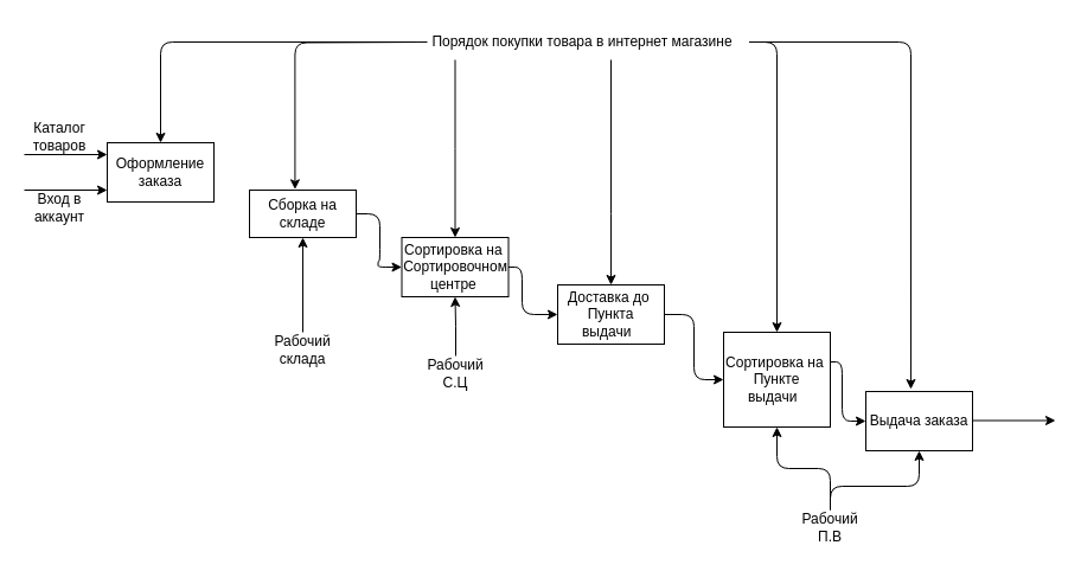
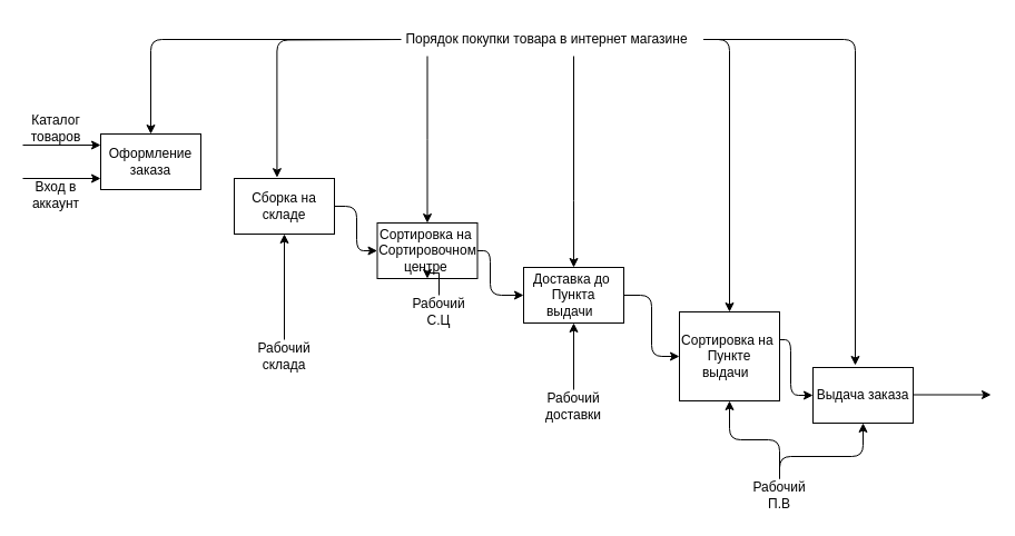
  <mxCell id="0" />
  <mxCell id="1" parent="0" />
  <mxCell id="2" value="Оформление заказа" style="rounded=0;whiteSpace=wrap;html=1;" parent="1" vertex="1"><mxGeometry x="90" y="120" width="90" height="50" as="geometry" /></mxCell>
  <mxCell id="3" value="" style="endArrow=classic;html=1;rounded=0;" parent="1" edge="1"><mxGeometry width="50" height="50" relative="1" as="geometry"><mxPoint x="20" y="130" as="sourcePoint" /><mxPoint x="90" y="130" as="targetPoint" /></mxGeometry></mxCell>
  <mxCell id="4" value="Каталог товаров" style="text;html=1;strokeColor=none;fillColor=none;align=center;verticalAlign=middle;whiteSpace=wrap;rounded=0;" parent="1" vertex="1"><mxGeometry x="20" y="100" width="60" height="30" as="geometry" /></mxCell>
  <mxCell id="5" value="Вход в аккаунт" style="text;html=1;strokeColor=none;fillColor=none;align=center;verticalAlign=middle;whiteSpace=wrap;rounded=0;" parent="1" vertex="1"><mxGeometry x="20" y="160" width="60" height="30" as="geometry" /></mxCell>
  <mxCell id="6" value="" style="endArrow=classic;html=1;rounded=0;" parent="1" edge="1"><mxGeometry width="50" height="50" relative="1" as="geometry"><mxPoint x="20" y="160" as="sourcePoint" /><mxPoint x="90" y="160" as="targetPoint" /></mxGeometry></mxCell>
  <mxCell id="7" style="edgeStyle=orthogonalEdgeStyle;rounded=1;orthogonalLoop=1;jettySize=auto;html=1;entryX=0;entryY=0.5;entryDx=0;entryDy=0;" parent="1" source="8" target="10" edge="1"><mxGeometry relative="1" as="geometry" /></mxCell>
- <mxCell id="8" value="Сборка на складе" style="rounded=0;whiteSpace=wrap;html=1;" parent="1" vertex="1"><mxGeometry x="210" y="160" width="90" height="40" as="geometry" /></mxCell>
+ <mxCell id="8" value="Сборка на складе" style="rounded=0;whiteSpace=wrap;html=1;" parent="1" vertex="1"><mxGeometry x="210" y="160" width="90" height="50" as="geometry" /></mxCell>
  <mxCell id="9" style="edgeStyle=orthogonalEdgeStyle;rounded=1;orthogonalLoop=1;jettySize=auto;html=1;entryX=0;entryY=0.5;entryDx=0;entryDy=0;" parent="1" source="10" target="12" edge="1"><mxGeometry relative="1" as="geometry"><Array as="points"><mxPoint x="440" y="225" /><mxPoint x="440" y="265" /></Array></mxGeometry></mxCell>
  <mxCell id="10" value="Сортировка на&amp;nbsp; Сортировочном центре&amp;nbsp;" style="rounded=0;whiteSpace=wrap;html=1;" parent="1" vertex="1"><mxGeometry x="338.5" y="200" width="90" height="50" as="geometry" /></mxCell>
  <mxCell id="11" style="edgeStyle=orthogonalEdgeStyle;rounded=1;orthogonalLoop=1;jettySize=auto;html=1;entryX=0;entryY=0.5;entryDx=0;entryDy=0;" parent="1" source="12" target="14" edge="1"><mxGeometry relative="1" as="geometry" /></mxCell>
  <mxCell id="12" value="Доставка до&amp;nbsp; Пункта выдачи&amp;nbsp;&amp;nbsp;" style="rounded=0;whiteSpace=wrap;html=1;" parent="1" vertex="1"><mxGeometry x="470" y="240" width="90" height="50" as="geometry" /></mxCell>
  <mxCell id="13" style="edgeStyle=orthogonalEdgeStyle;rounded=1;orthogonalLoop=1;jettySize=auto;html=1;entryX=0;entryY=0.5;entryDx=0;entryDy=0;" parent="1" source="14" target="15" edge="1"><mxGeometry relative="1" as="geometry"><Array as="points"><mxPoint x="710" y="305" /><mxPoint x="710" y="355" /></Array></mxGeometry></mxCell>
  <mxCell id="14" value="Сортировка на&amp;nbsp; Пункте выдачи&amp;nbsp;&amp;nbsp;" style="rounded=0;whiteSpace=wrap;html=1;" parent="1" vertex="1"><mxGeometry x="610" y="280" width="90" height="80" as="geometry" /></mxCell>
  <mxCell id="15" value="Выдача заказа" style="rounded=0;whiteSpace=wrap;html=1;" parent="1" vertex="1"><mxGeometry x="730" y="330" width="90" height="50" as="geometry" /></mxCell>
  <mxCell id="16" value="" style="endArrow=classic;html=1;rounded=0;" parent="1" edge="1"><mxGeometry width="50" height="50" relative="1" as="geometry"><mxPoint x="820" y="354.5" as="sourcePoint" /><mxPoint x="890" y="354.5" as="targetPoint" /></mxGeometry></mxCell>
  <mxCell id="17" style="edgeStyle=orthogonalEdgeStyle;orthogonalLoop=1;jettySize=auto;html=1;entryX=0.5;entryY=0;entryDx=0;entryDy=0;rounded=1;" parent="1" source="23" target="2" edge="1"><mxGeometry relative="1" as="geometry" /></mxCell>
  <mxCell id="18" style="edgeStyle=orthogonalEdgeStyle;rounded=1;orthogonalLoop=1;jettySize=auto;html=1;entryX=0.422;entryY=-0.04;entryDx=0;entryDy=0;entryPerimeter=0;" parent="1" source="23" target="15" edge="1"><mxGeometry relative="1" as="geometry" /></mxCell>
  <mxCell id="19" style="edgeStyle=orthogonalEdgeStyle;rounded=1;orthogonalLoop=1;jettySize=auto;html=1;entryX=0.427;entryY=-0.016;entryDx=0;entryDy=0;entryPerimeter=0;" parent="1" target="8" edge="1"><mxGeometry relative="1" as="geometry"><mxPoint x="360" y="35" as="sourcePoint" /></mxGeometry></mxCell>
  <mxCell id="20" style="edgeStyle=orthogonalEdgeStyle;rounded=0;orthogonalLoop=1;jettySize=auto;html=1;entryX=0.5;entryY=0;entryDx=0;entryDy=0;" parent="1" source="23" target="12" edge="1"><mxGeometry relative="1" as="geometry"><mxPoint x="500.75" y="215" as="targetPoint" /><Array as="points"><mxPoint x="515" y="180" /><mxPoint x="515" y="180" /></Array></mxGeometry></mxCell>
  <mxCell id="21" style="edgeStyle=orthogonalEdgeStyle;rounded=1;orthogonalLoop=1;jettySize=auto;html=1;" parent="1" source="23" target="14" edge="1"><mxGeometry relative="1" as="geometry"><Array as="points"><mxPoint x="655" y="35" /></Array></mxGeometry></mxCell>
  <mxCell id="22" style="edgeStyle=orthogonalEdgeStyle;rounded=0;orthogonalLoop=1;jettySize=auto;html=1;entryX=0.5;entryY=0;entryDx=0;entryDy=0;" parent="1" source="23" target="10" edge="1"><mxGeometry relative="1" as="geometry"><Array as="points"><mxPoint x="384" y="125" /></Array></mxGeometry></mxCell>
  <mxCell id="23" value="Порядок покупки товара в интернет магазине" style="text;html=1;strokeColor=none;fillColor=none;align=center;verticalAlign=middle;whiteSpace=wrap;rounded=0;" parent="1" vertex="1"><mxGeometry x="350" y="20" width="281.5" height="30" as="geometry" /></mxCell>
  <mxCell id="24" style="edgeStyle=orthogonalEdgeStyle;rounded=0;orthogonalLoop=1;jettySize=auto;html=1;entryX=0.5;entryY=1;entryDx=0;entryDy=0;" parent="1" source="25" target="8" edge="1"><mxGeometry relative="1" as="geometry" /></mxCell>
- <mxCell id="25" value="Рабочий склада" style="text;html=1;strokeColor=none;fillColor=none;align=center;verticalAlign=middle;whiteSpace=wrap;rounded=0;" parent="1" vertex="1"><mxGeometry x="225" y="280" width="60" height="30" as="geometry" /></mxCell>
+ <mxCell id="25" value="Рабочий склада" style="text;html=1;strokeColor=none;fillColor=none;align=center;verticalAlign=middle;whiteSpace=wrap;rounded=0;" parent="1" vertex="1"><mxGeometry x="225" y="305" width="60" height="30" as="geometry" /></mxCell>
  <mxCell id="26" style="edgeStyle=orthogonalEdgeStyle;rounded=0;orthogonalLoop=1;jettySize=auto;html=1;entryX=0.5;entryY=1;entryDx=0;entryDy=0;" parent="1" source="27" target="10" edge="1"><mxGeometry relative="1" as="geometry" /></mxCell>
- <mxCell id="27" value="Рабочий С.Ц" style="text;html=1;strokeColor=none;fillColor=none;align=center;verticalAlign=middle;whiteSpace=wrap;rounded=0;" parent="1" vertex="1"><mxGeometry x="354" y="300" width="60" height="30" as="geometry" /></mxCell>
+ <mxCell id="27" value="Рабочий С.Ц" style="text;html=1;strokeColor=none;fillColor=none;align=center;verticalAlign=middle;whiteSpace=wrap;rounded=0;" parent="1" vertex="1"><mxGeometry x="364" y="265" width="60" height="30" as="geometry" /></mxCell>
  <mxCell id="28" style="edgeStyle=orthogonalEdgeStyle;rounded=1;orthogonalLoop=1;jettySize=auto;html=1;entryX=0.5;entryY=1;entryDx=0;entryDy=0;" parent="1" source="30" target="14" edge="1"><mxGeometry relative="1" as="geometry" /></mxCell>
  <mxCell id="29" style="edgeStyle=orthogonalEdgeStyle;rounded=1;orthogonalLoop=1;jettySize=auto;html=1;entryX=0.5;entryY=1;entryDx=0;entryDy=0;" parent="1" source="30" target="15" edge="1"><mxGeometry relative="1" as="geometry"><Array as="points"><mxPoint x="700" y="410" /><mxPoint x="775" y="410" /></Array></mxGeometry></mxCell>
  <mxCell id="30" value="Рабочий П.В" style="text;html=1;strokeColor=none;fillColor=none;align=center;verticalAlign=middle;whiteSpace=wrap;rounded=0;" parent="1" vertex="1"><mxGeometry x="670" y="430" width="60" height="30" as="geometry" /></mxCell>
+ <mxCell id="31" style="edgeStyle=orthogonalEdgeStyle;rounded=0;orthogonalLoop=1;jettySize=auto;html=1;entryX=0.5;entryY=1;entryDx=0;entryDy=0;" parent="1" source="32" target="12" edge="1"><mxGeometry relative="1" as="geometry" /></mxCell>
+ <mxCell id="32" value="Рабочий доставки" style="text;html=1;strokeColor=none;fillColor=none;align=center;verticalAlign=middle;whiteSpace=wrap;rounded=0;" parent="1" vertex="1"><mxGeometry x="485" y="350" width="60" height="30" as="geometry" /></mxCell>
